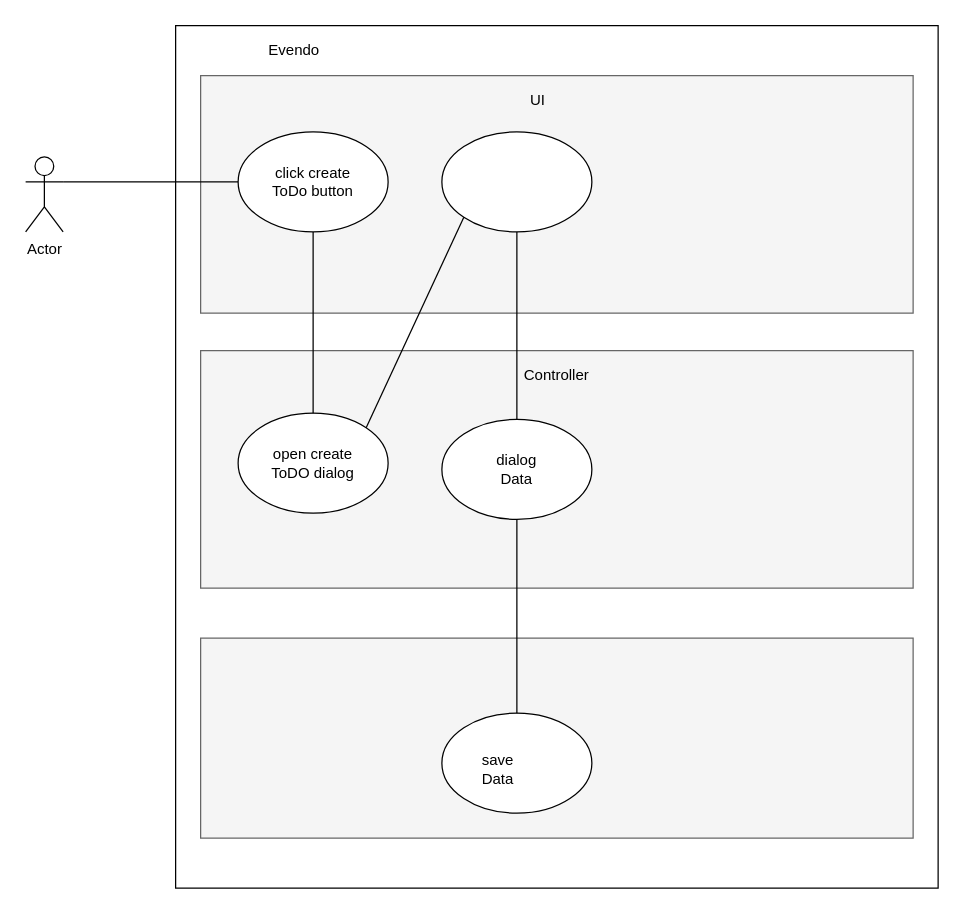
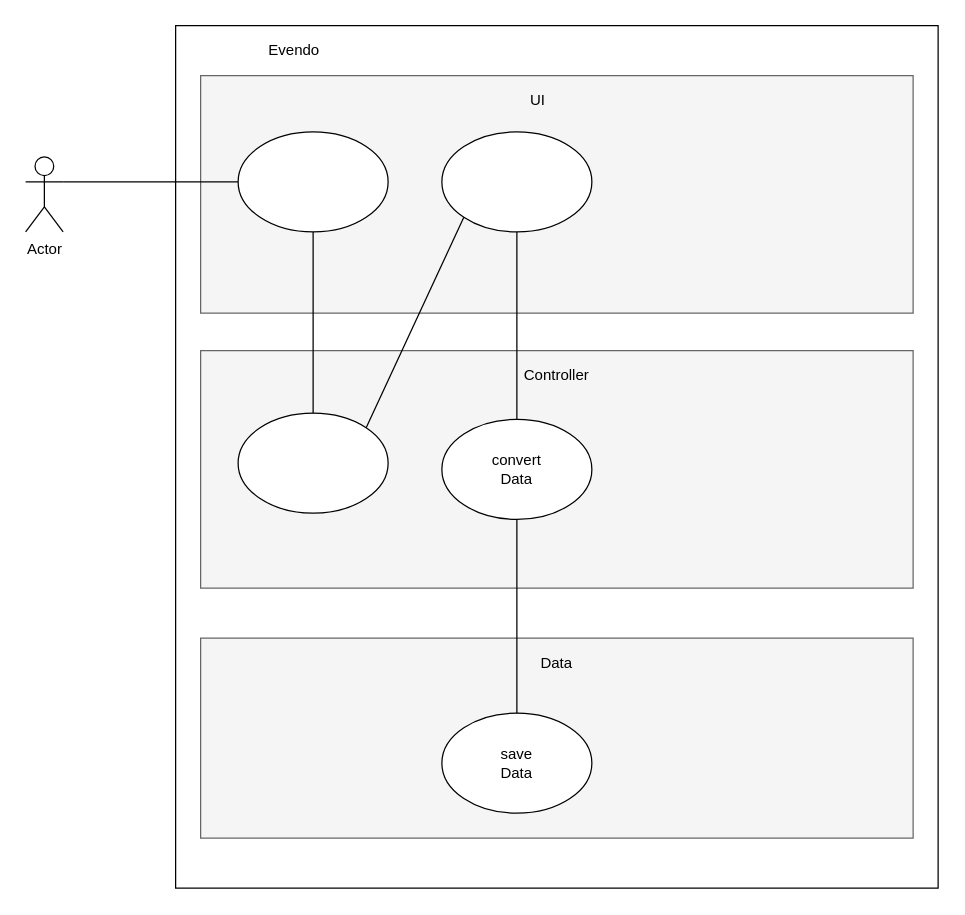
  <mxCell id="0" />
  <mxCell id="1" parent="0" />
  <mxCell id="2" value="" style="rounded=0;whiteSpace=wrap;html=1;" vertex="1" parent="1"><mxGeometry x="140" y="20" width="610" height="690" as="geometry" /></mxCell>
  <mxCell id="3" value="" style="rounded=0;whiteSpace=wrap;html=1;fillColor=#f5f5f5;strokeColor=#666666;fontColor=#333333;" vertex="1" parent="1"><mxGeometry x="160" y="60" width="570" height="190" as="geometry" /></mxCell>
  <mxCell id="4" style="edgeStyle=orthogonalEdgeStyle;rounded=0;orthogonalLoop=1;jettySize=auto;html=1;entryX=0;entryY=0.5;entryDx=0;entryDy=0;exitX=1;exitY=0.333;exitDx=0;exitDy=0;exitPerimeter=0;endArrow=none;endFill=0;" edge="1" parent="1" source="5" target="6"><mxGeometry relative="1" as="geometry" /></mxCell>
  <mxCell id="5" value="Actor" style="shape=umlActor;verticalLabelPosition=bottom;labelBackgroundColor=#ffffff;verticalAlign=top;html=1;outlineConnect=0;" vertex="1" parent="1"><mxGeometry x="20" y="125" width="30" height="60" as="geometry" /></mxCell>
  <mxCell id="6" value="" style="ellipse;whiteSpace=wrap;html=1;" vertex="1" parent="1"><mxGeometry x="190" y="105" width="120" height="80" as="geometry" /></mxCell>
- <mxCell id="7" value="&lt;div&gt;click create ToDo button&lt;/div&gt;" style="text;html=1;strokeColor=none;fillColor=none;align=center;verticalAlign=middle;whiteSpace=wrap;rounded=0;" vertex="1" parent="1"><mxGeometry x="210" y="135" width="80" height="20" as="geometry" /></mxCell>
  <mxCell id="8" value="&lt;div&gt;Evendo&lt;/div&gt;" style="text;html=1;strokeColor=none;fillColor=none;align=center;verticalAlign=middle;whiteSpace=wrap;rounded=0;" vertex="1" parent="1"><mxGeometry x="215" y="30" width="40" height="20" as="geometry" /></mxCell>
  <mxCell id="9" value="UI" style="text;html=1;strokeColor=none;fillColor=none;align=center;verticalAlign=middle;whiteSpace=wrap;rounded=0;" vertex="1" parent="1"><mxGeometry x="410" y="70" width="40" height="20" as="geometry" /></mxCell>
  <mxCell id="10" value="" style="rounded=0;whiteSpace=wrap;html=1;fillColor=#f5f5f5;strokeColor=#666666;fontColor=#333333;" vertex="1" parent="1"><mxGeometry x="160" y="280" width="570" height="190" as="geometry" /></mxCell>
  <mxCell id="11" value="Controller" style="text;html=1;strokeColor=none;fillColor=none;align=center;verticalAlign=middle;whiteSpace=wrap;rounded=0;" vertex="1" parent="1"><mxGeometry x="425" y="290" width="40" height="20" as="geometry" /></mxCell>
  <mxCell id="12" value="" style="rounded=0;whiteSpace=wrap;html=1;fillColor=#f5f5f5;strokeColor=#666666;fontColor=#333333;" vertex="1" parent="1"><mxGeometry x="160" y="510" width="570" height="160" as="geometry" /></mxCell>
+ <mxCell id="13" value="Data" style="text;html=1;strokeColor=none;fillColor=none;align=center;verticalAlign=middle;whiteSpace=wrap;rounded=0;" vertex="1" parent="1"><mxGeometry x="425" y="520" width="40" height="20" as="geometry" /></mxCell>
  <mxCell id="14" style="rounded=0;orthogonalLoop=1;jettySize=auto;html=1;exitX=1;exitY=0;exitDx=0;exitDy=0;entryX=0;entryY=1;entryDx=0;entryDy=0;endArrow=none;endFill=0;" edge="1" parent="1" source="15" target="21"><mxGeometry relative="1" as="geometry" /></mxCell>
  <mxCell id="15" value="" style="ellipse;whiteSpace=wrap;html=1;" vertex="1" parent="1"><mxGeometry x="190" y="330" width="120" height="80" as="geometry" /></mxCell>
- <mxCell id="16" value="&lt;div&gt;open create ToDO dialog&lt;/div&gt;" style="text;html=1;strokeColor=none;fillColor=none;align=center;verticalAlign=middle;whiteSpace=wrap;rounded=0;" vertex="1" parent="1"><mxGeometry x="210" y="360" width="80" height="20" as="geometry" /></mxCell>
  <mxCell id="17" style="edgeStyle=orthogonalEdgeStyle;rounded=0;orthogonalLoop=1;jettySize=auto;html=1;exitX=0.5;exitY=1;exitDx=0;exitDy=0;entryX=0.5;entryY=0;entryDx=0;entryDy=0;endArrow=none;endFill=0;" edge="1" parent="1" source="6" target="15"><mxGeometry relative="1" as="geometry" /></mxCell>
  <mxCell id="18" value="" style="ellipse;whiteSpace=wrap;html=1;" vertex="1" parent="1"><mxGeometry x="353" y="570" width="120" height="80" as="geometry" /></mxCell>
- <mxCell id="19" value="save Data" style="text;html=1;strokeColor=none;fillColor=none;align=center;verticalAlign=middle;whiteSpace=wrap;rounded=0;" vertex="1" parent="1"><mxGeometry x="378" y="605" width="40" height="20" as="geometry" /></mxCell>
+ <mxCell id="19" value="save Data" style="text;html=1;strokeColor=none;fillColor=none;align=center;verticalAlign=middle;whiteSpace=wrap;rounded=0;" vertex="1" parent="1"><mxGeometry x="393" y="600" width="40" height="20" as="geometry" /></mxCell>
  <mxCell id="20" style="edgeStyle=none;rounded=0;orthogonalLoop=1;jettySize=auto;html=1;exitX=0.5;exitY=1;exitDx=0;exitDy=0;entryX=0.5;entryY=0;entryDx=0;entryDy=0;endArrow=none;endFill=0;" edge="1" parent="1" source="21" target="23"><mxGeometry relative="1" as="geometry" /></mxCell>
  <mxCell id="21" value="" style="ellipse;whiteSpace=wrap;html=1;" vertex="1" parent="1"><mxGeometry x="353" y="105" width="120" height="80" as="geometry" /></mxCell>
  <mxCell id="22" style="edgeStyle=none;rounded=0;orthogonalLoop=1;jettySize=auto;html=1;exitX=0.5;exitY=1;exitDx=0;exitDy=0;entryX=0.5;entryY=0;entryDx=0;entryDy=0;endArrow=none;endFill=0;" edge="1" parent="1" source="23" target="18"><mxGeometry relative="1" as="geometry" /></mxCell>
  <mxCell id="23" value="" style="ellipse;whiteSpace=wrap;html=1;" vertex="1" parent="1"><mxGeometry x="353" y="335" width="120" height="80" as="geometry" /></mxCell>
- <mxCell id="24" value="dialog Data" style="text;html=1;strokeColor=none;fillColor=none;align=center;verticalAlign=middle;whiteSpace=wrap;rounded=0;" vertex="1" parent="1"><mxGeometry x="393" y="365" width="40" height="20" as="geometry" /></mxCell>
+ <mxCell id="24" value="convert Data" style="text;html=1;strokeColor=none;fillColor=none;align=center;verticalAlign=middle;whiteSpace=wrap;rounded=0;" vertex="1" parent="1"><mxGeometry x="393" y="365" width="40" height="20" as="geometry" /></mxCell>
